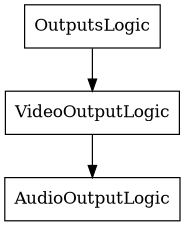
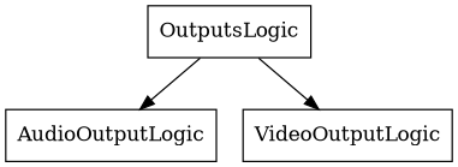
  digraph {
    node [shape=box]
    OutputsLogic [root=true]
    AudioOutputLogic
    VideoOutputLogic
-   VideoOutputLogic -> AudioOutputLogic
+   OutputsLogic -> AudioOutputLogic
    OutputsLogic -> VideoOutputLogic
  }
